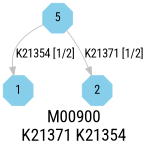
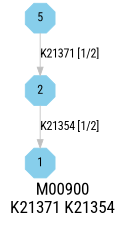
  digraph {
    fontname="Roboto Condensed"
    fontsize=20
    label="M00900\nK21371 K21354"
    node [color=skyblue fontname="Roboto Condensed" shape=octagon style=filled]
    edge [color=grey fontname="Roboto Condensed"]
    n1 [height=.3 label=5 width=.3]
    1 [height=.3 width=.3]
    2 [height=.3 width=.3]
    subgraph sub_1 {
      n1
      1
      2
    }
    n1 -> 2 [label="K21371 [1/2]"]
-   n1 -> 1 [label="K21354 [1/2]"]
+   2 -> 1 [label="K21354 [1/2]"]
  }
